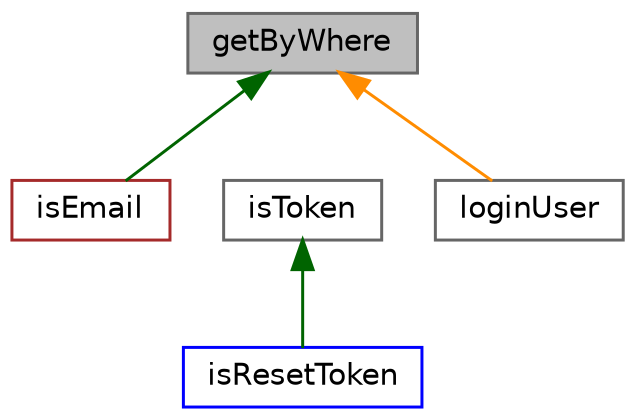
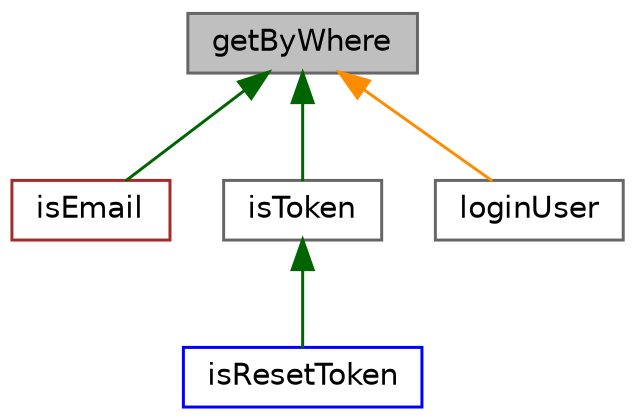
  digraph {
    rankdir=TB
    node [color=gray40 fillcolor=white fontname=Helvetica fontsize=10 shape=record style=filled]
    edge [color=darkgreen dir=back fontname=Helvetica fontsize=10 labelfontname=Helvetica labelfontsize=10 style=solid]
    n1 [fillcolor=grey75 fontcolor=black height=0.2 label=getByWhere width=0.4]
    n2 [color=brown height=0.2 label=isEmail width=0.4]
    n3 [height=0.2 label=isToken width=0.4]
    n4 [height=0.2 label=loginUser width=0.4]
    n5 [color=blue height=0.2 label=isResetToken width=0.4]
    n1 -> n2
+   n1 -> n3
    n1 -> n4 [color=darkorange]
    n3 -> n5
  }
